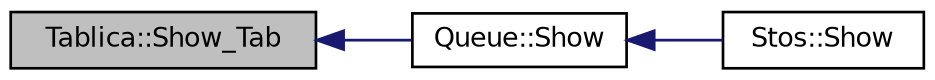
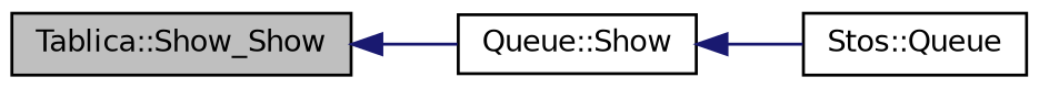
  digraph {
    rankdir=LR
    node [color=black fillcolor=white fontname=Helvetica fontsize=10 shape=record style=filled]
    edge [color=midnightblue dir=back fontname=Helvetica fontsize=10 labelfontname=Helvetica labelfontsize=10 style=solid]
-   n1 [fillcolor=grey75 fontcolor=black height=0.2 label="Tablica::Show_Tab" width=0.4]
+   n1 [fillcolor=grey75 fontcolor=black height=0.2 label="Tablica::Show_Show" width=0.4]
    n2 [height=0.2 label="Queue::Show" width=0.4]
-   n3 [height=0.2 label="Stos::Show" width=0.4]
+   n3 [height=0.2 label="Stos::Queue" width=0.4]
    n1 -> n2
    n2 -> n3
  }
